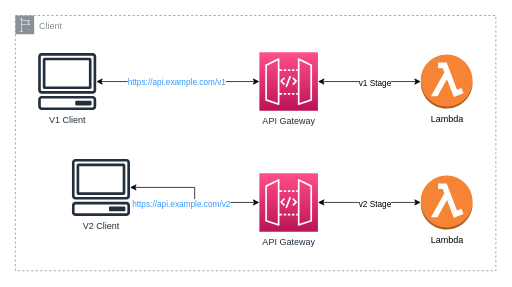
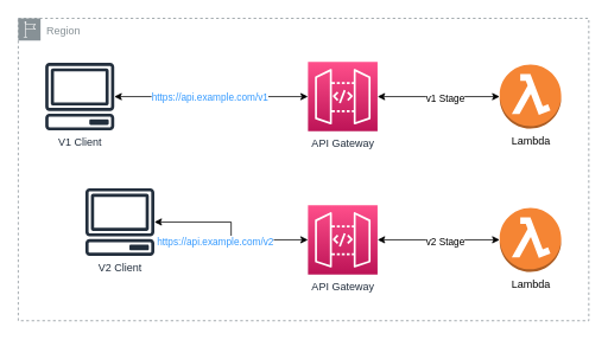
  <mxCell id="0" />
  <mxCell id="1" parent="0" />
- <mxCell id="2" value="Client" style="sketch=0;outlineConnect=0;gradientColor=none;html=1;whiteSpace=wrap;fontSize=12;fontStyle=0;shape=mxgraph.aws4.group;grIcon=mxgraph.aws4.group_region;strokeColor=#879196;fillColor=none;verticalAlign=top;align=left;spacingLeft=30;fontColor=#879196;dashed=1;" vertex="1" parent="1"><mxGeometry x="20" y="20" width="640" height="340" as="geometry" /></mxCell>
+ <mxCell id="2" value="Region" style="sketch=0;outlineConnect=0;gradientColor=none;html=1;whiteSpace=wrap;fontSize=12;fontStyle=0;shape=mxgraph.aws4.group;grIcon=mxgraph.aws4.group_region;strokeColor=#879196;fillColor=none;verticalAlign=top;align=left;spacingLeft=30;fontColor=#879196;dashed=1;" vertex="1" parent="1"><mxGeometry x="20" y="20" width="640" height="340" as="geometry" /></mxCell>
  <mxCell id="3" style="edgeStyle=orthogonalEdgeStyle;rounded=0;orthogonalLoop=1;jettySize=auto;html=1;startArrow=classic;startFill=1;" edge="1" parent="1" source="5" target="8"><mxGeometry relative="1" as="geometry" /></mxCell>
  <mxCell id="4" value="https://api.example.com/v1" style="edgeLabel;html=1;align=center;verticalAlign=middle;resizable=0;points=[];fontColor=#3399FF;" vertex="1" connectable="0" parent="3"><mxGeometry x="0.126" y="-1" relative="1" as="geometry"><mxPoint x="-15" y="-1" as="offset" /></mxGeometry></mxCell>
  <mxCell id="5" value="V1 Client" style="sketch=0;outlineConnect=0;fontColor=#232F3E;gradientColor=none;fillColor=#232F3D;strokeColor=none;dashed=0;verticalLabelPosition=bottom;verticalAlign=top;align=center;html=1;fontSize=12;fontStyle=0;aspect=fixed;pointerEvents=1;shape=mxgraph.aws4.client;" vertex="1" parent="1"><mxGeometry x="50" y="70" width="78" height="76" as="geometry" /></mxCell>
  <mxCell id="6" style="edgeStyle=orthogonalEdgeStyle;rounded=0;orthogonalLoop=1;jettySize=auto;html=1;startArrow=classic;startFill=1;" edge="1" parent="1" source="8" target="9"><mxGeometry relative="1" as="geometry" /></mxCell>
  <mxCell id="7" value="v1 Stage" style="edgeLabel;html=1;align=center;verticalAlign=middle;resizable=0;points=[];" vertex="1" connectable="0" parent="6"><mxGeometry x="0.089" y="-1" relative="1" as="geometry"><mxPoint as="offset" /></mxGeometry></mxCell>
  <mxCell id="8" value="API Gateway" style="sketch=0;points=[[0,0,0],[0.25,0,0],[0.5,0,0],[0.75,0,0],[1,0,0],[0,1,0],[0.25,1,0],[0.5,1,0],[0.75,1,0],[1,1,0],[0,0.25,0],[0,0.5,0],[0,0.75,0],[1,0.25,0],[1,0.5,0],[1,0.75,0]];outlineConnect=0;fontColor=#232F3E;gradientColor=#FF4F8B;gradientDirection=north;fillColor=#BC1356;strokeColor=#ffffff;dashed=0;verticalLabelPosition=bottom;verticalAlign=top;align=center;html=1;fontSize=12;fontStyle=0;aspect=fixed;shape=mxgraph.aws4.resourceIcon;resIcon=mxgraph.aws4.api_gateway;" vertex="1" parent="1"><mxGeometry x="345" y="69" width="78" height="78" as="geometry" /></mxCell>
  <mxCell id="9" value="Lambda" style="outlineConnect=0;dashed=0;verticalLabelPosition=bottom;verticalAlign=top;align=center;html=1;shape=mxgraph.aws3.lambda_function;fillColor=#F58534;gradientColor=none;" vertex="1" parent="1"><mxGeometry x="560" y="72" width="69" height="72" as="geometry" /></mxCell>
  <mxCell id="10" style="edgeStyle=orthogonalEdgeStyle;rounded=0;orthogonalLoop=1;jettySize=auto;html=1;startArrow=classic;startFill=1;" edge="1" parent="1" source="12" target="15"><mxGeometry relative="1" as="geometry" /></mxCell>
  <mxCell id="11" value="https://api.example.com/v2" style="edgeLabel;html=1;align=center;verticalAlign=middle;resizable=0;points=[];fontColor=#3399FF;" vertex="1" connectable="0" parent="10"><mxGeometry x="0.405" y="-1" relative="1" as="geometry"><mxPoint x="-47" as="offset" /></mxGeometry></mxCell>
  <mxCell id="12" value="V2 Client" style="sketch=0;outlineConnect=0;fontColor=#232F3E;gradientColor=none;fillColor=#232F3D;strokeColor=none;dashed=0;verticalLabelPosition=bottom;verticalAlign=top;align=center;html=1;fontSize=12;fontStyle=0;aspect=fixed;pointerEvents=1;shape=mxgraph.aws4.client;" vertex="1" parent="1"><mxGeometry x="95" y="211" width="78" height="76" as="geometry" /></mxCell>
  <mxCell id="13" style="edgeStyle=orthogonalEdgeStyle;rounded=0;orthogonalLoop=1;jettySize=auto;html=1;startArrow=classic;startFill=1;" edge="1" parent="1" source="15" target="16"><mxGeometry relative="1" as="geometry" /></mxCell>
  <mxCell id="14" value="v2 Stage" style="edgeLabel;html=1;align=center;verticalAlign=middle;resizable=0;points=[];" vertex="1" connectable="0" parent="13"><mxGeometry x="0.089" y="-1" relative="1" as="geometry"><mxPoint as="offset" /></mxGeometry></mxCell>
  <mxCell id="15" value="API Gateway" style="sketch=0;points=[[0,0,0],[0.25,0,0],[0.5,0,0],[0.75,0,0],[1,0,0],[0,1,0],[0.25,1,0],[0.5,1,0],[0.75,1,0],[1,1,0],[0,0.25,0],[0,0.5,0],[0,0.75,0],[1,0.25,0],[1,0.5,0],[1,0.75,0]];outlineConnect=0;fontColor=#232F3E;gradientColor=#FF4F8B;gradientDirection=north;fillColor=#BC1356;strokeColor=#ffffff;dashed=0;verticalLabelPosition=bottom;verticalAlign=top;align=center;html=1;fontSize=12;fontStyle=0;aspect=fixed;shape=mxgraph.aws4.resourceIcon;resIcon=mxgraph.aws4.api_gateway;" vertex="1" parent="1"><mxGeometry x="345" y="230" width="78" height="78" as="geometry" /></mxCell>
  <mxCell id="16" value="Lambda" style="outlineConnect=0;dashed=0;verticalLabelPosition=bottom;verticalAlign=top;align=center;html=1;shape=mxgraph.aws3.lambda_function;fillColor=#F58534;gradientColor=none;" vertex="1" parent="1"><mxGeometry x="560" y="233" width="69" height="72" as="geometry" /></mxCell>
